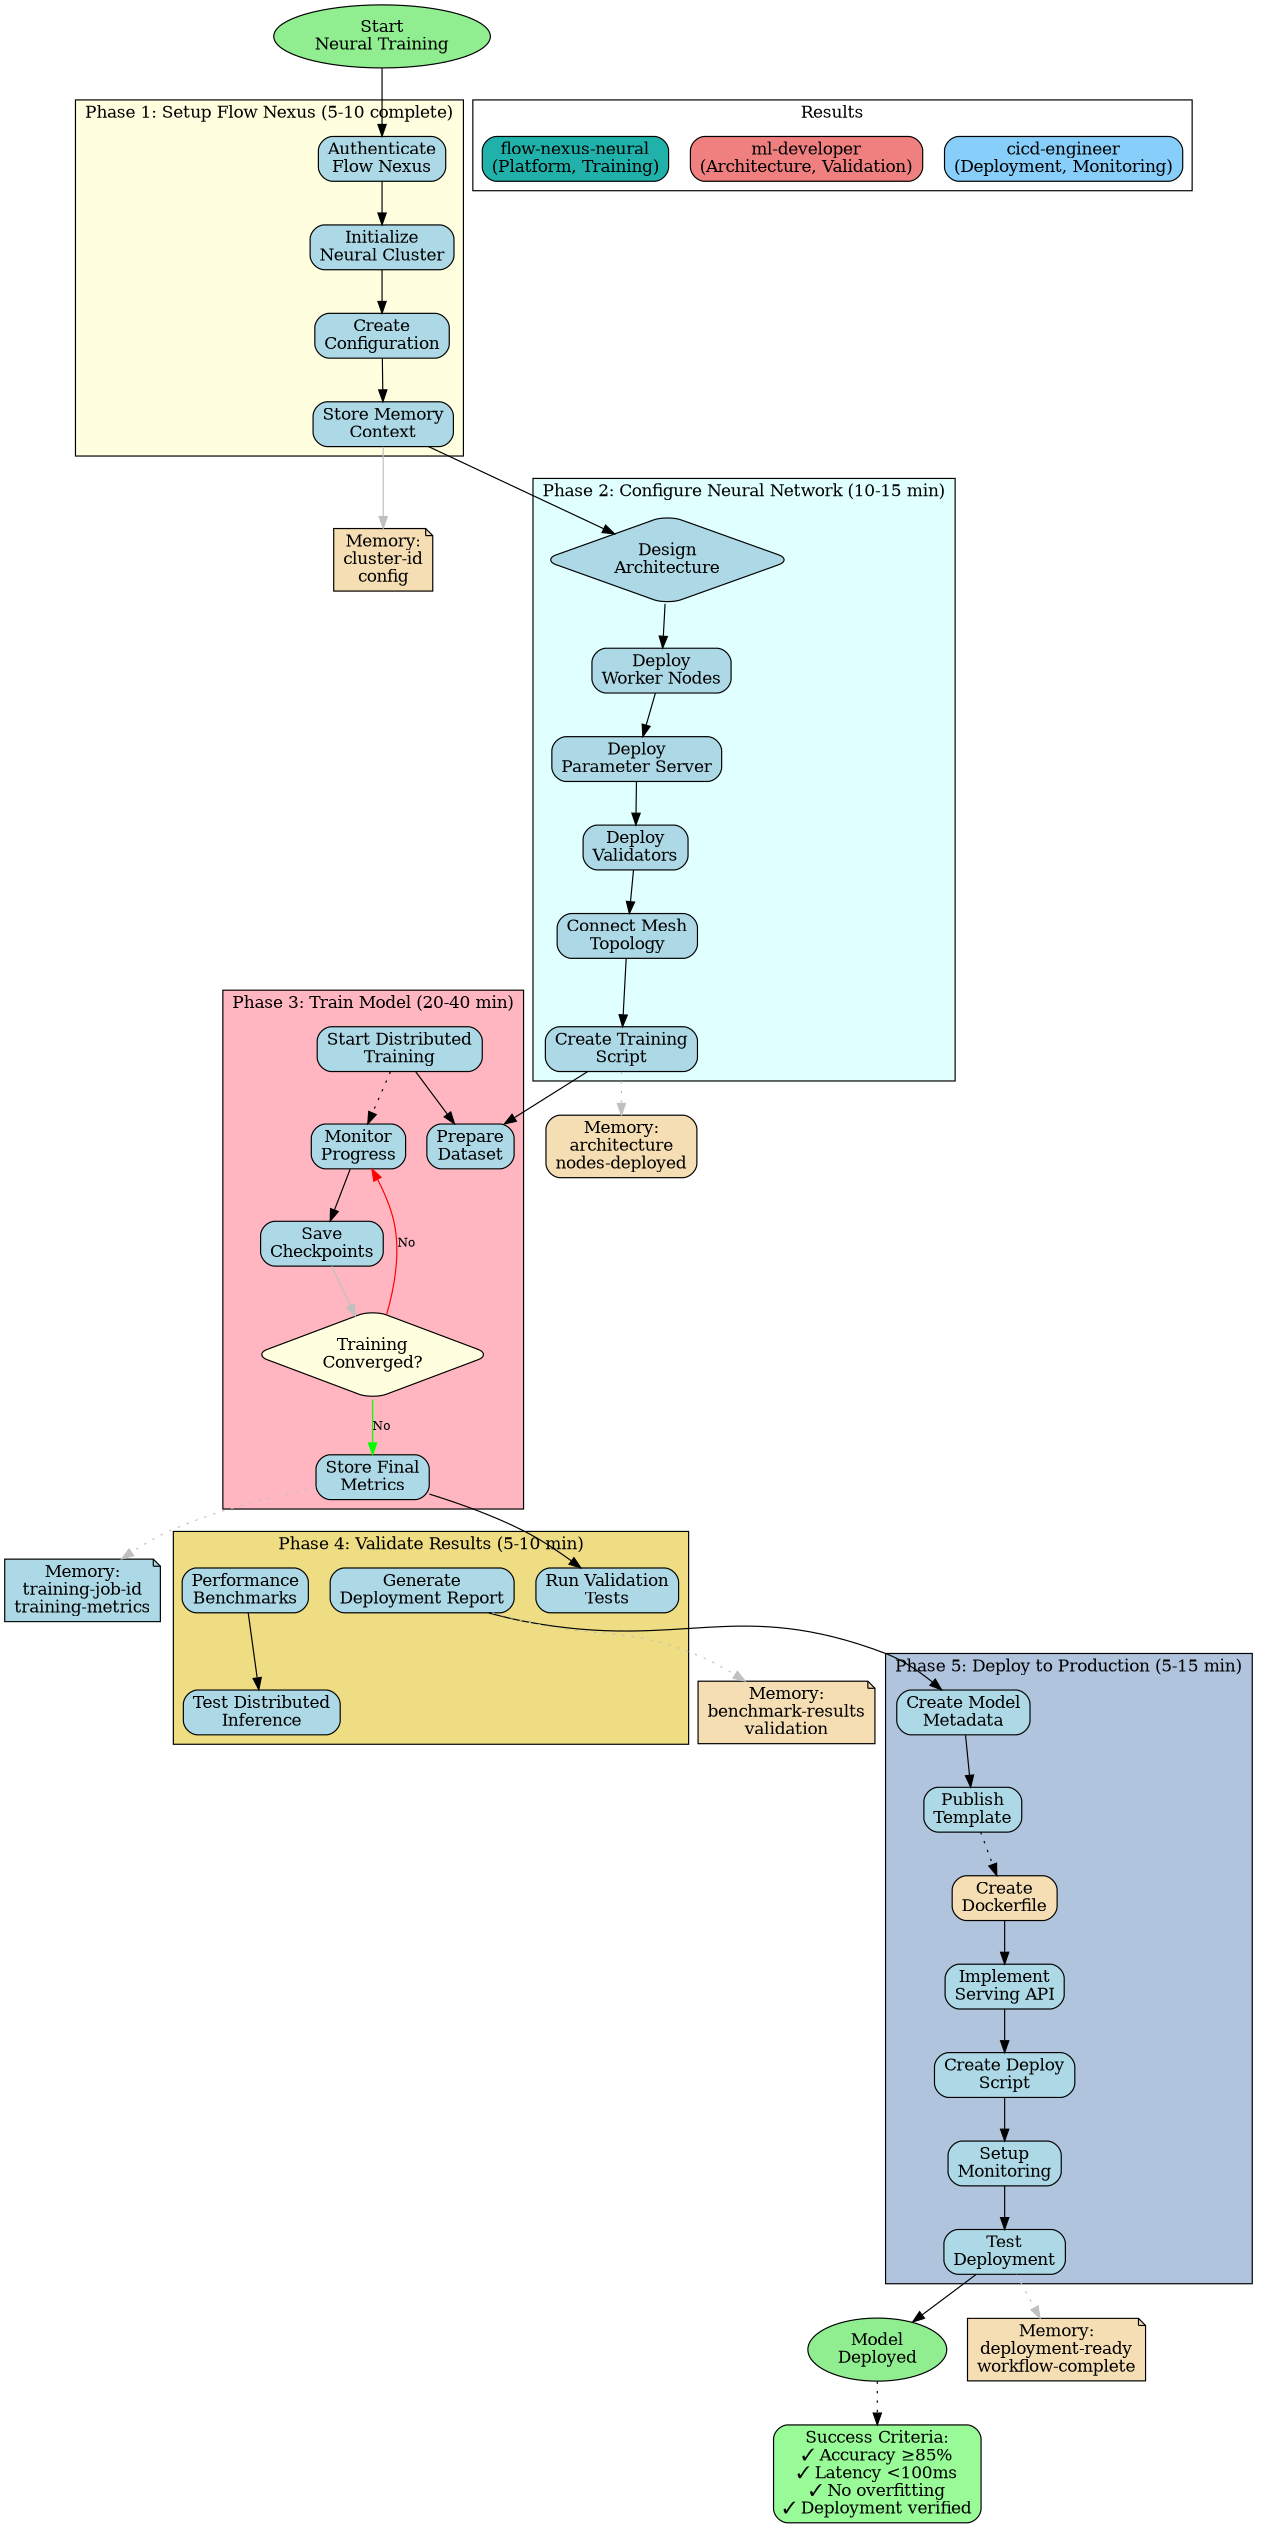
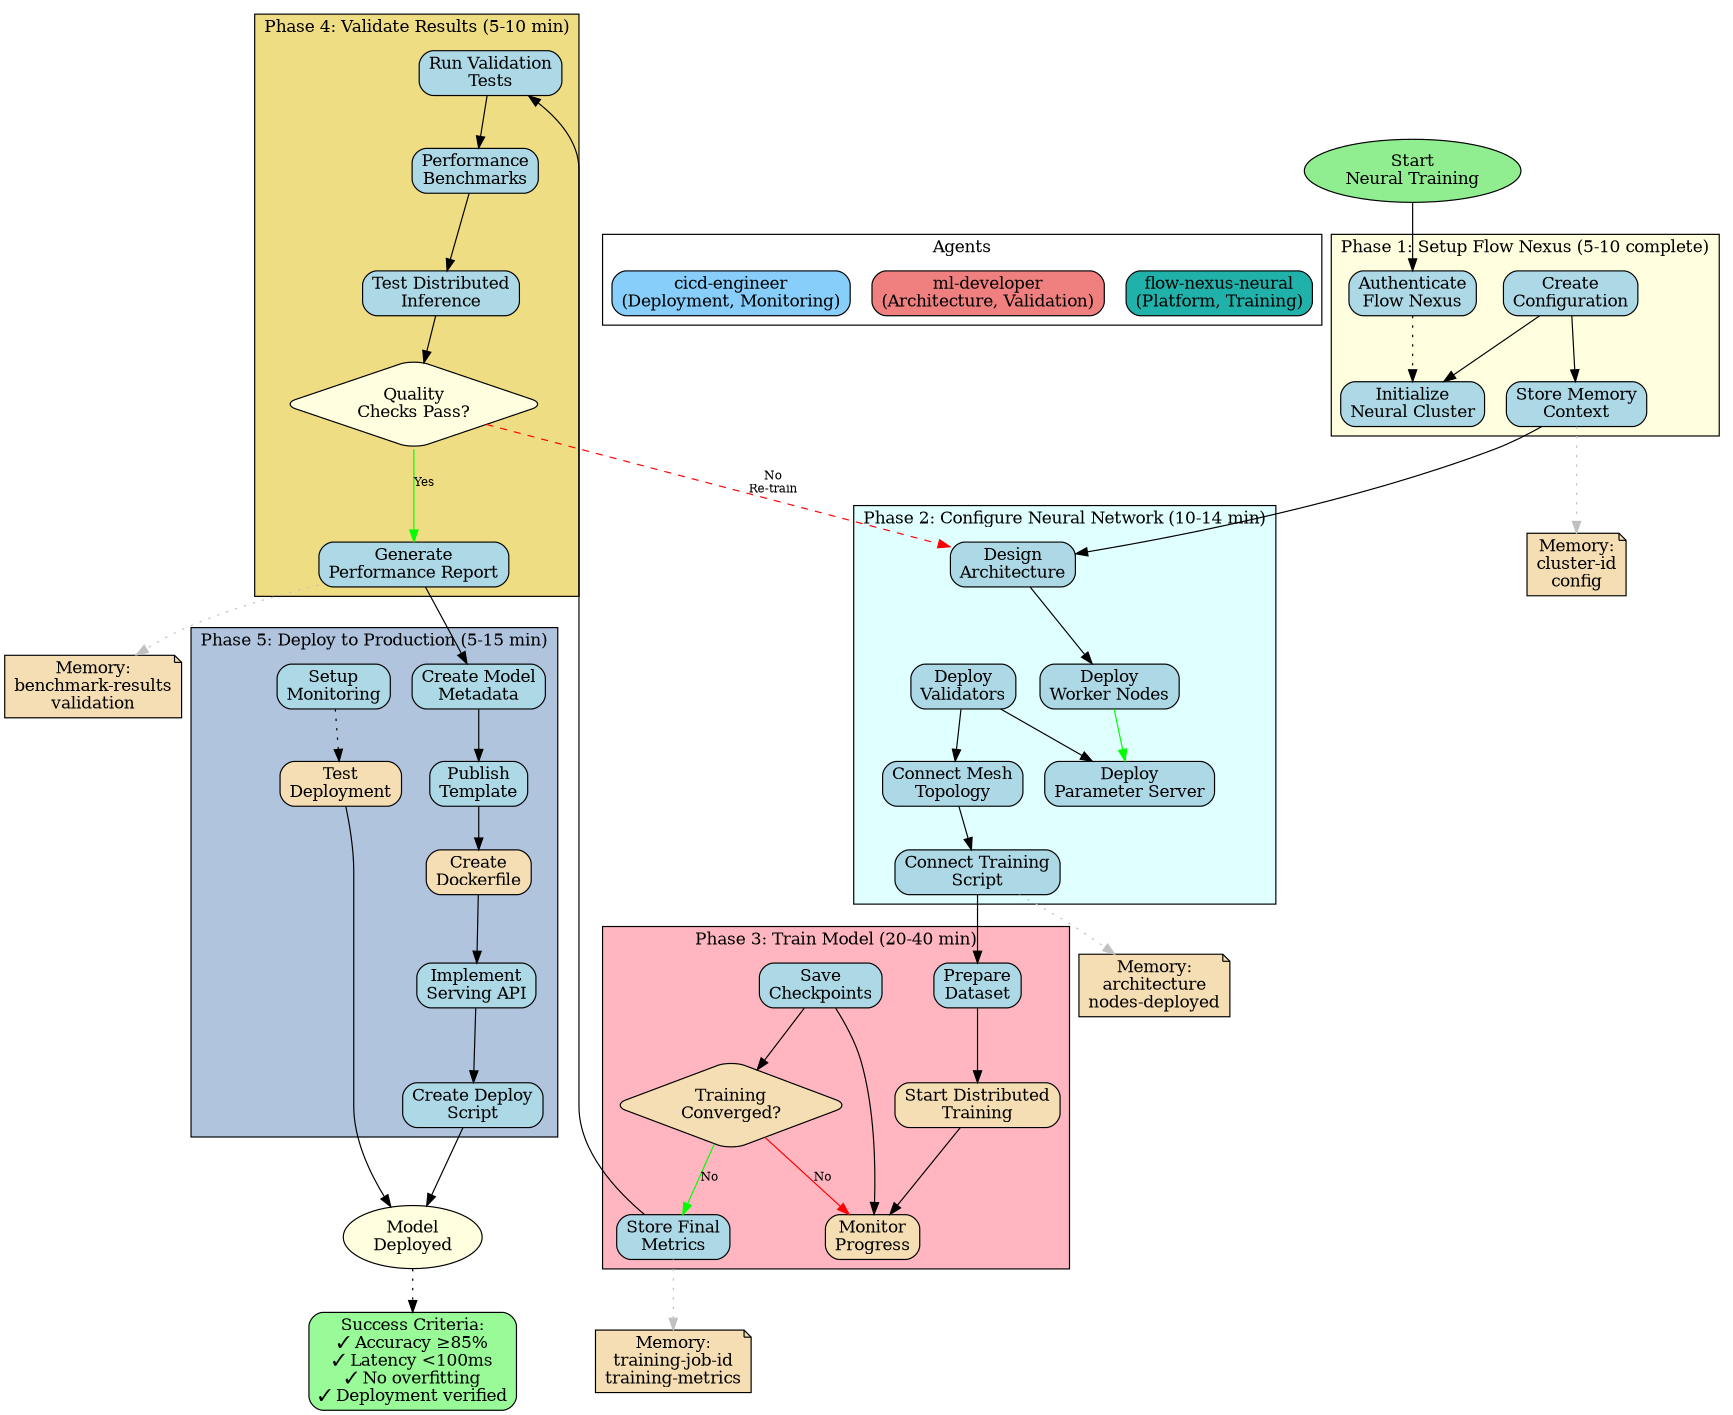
  digraph {
    fontname="DejaVu Serif"
    rankdir=TB
    node [fillcolor=lightblue fontname="DejaVu Serif" shape=box style="rounded,filled"]
    edge [fontname="DejaVu Serif" fontsize=10]
    n1 [label="Authenticate\nFlow Nexus"]
    n2 [label="Initialize\nNeural Cluster"]
    n3 [label="Create\nConfiguration"]
    n4 [label="Store Memory\nContext"]
-   n5 [label="Design\nArchitecture" shape=diamond]
+   n5 [label="Design\nArchitecture"]
    n6 [label="Deploy\nWorker Nodes"]
    n7 [label="Deploy\nParameter Server"]
    n8 [label="Deploy\nValidators"]
    n9 [label="Connect Mesh\nTopology"]
-   n10 [label="Create Training\nScript"]
+   n10 [label="Connect Training\nScript"]
    n11 [label="Prepare\nDataset"]
-   n12 [label="Start Distributed\nTraining"]
-   n13 [label="Monitor\nProgress"]
+   n12 [fillcolor=wheat label="Start Distributed\nTraining"]
+   n13 [fillcolor=wheat label="Monitor\nProgress"]
    n14 [label="Save\nCheckpoints"]
-   n15 [fillcolor=lightyellow label="Training\nConverged?" shape=diamond]
+   n15 [fillcolor=wheat label="Training\nConverged?" shape=diamond]
    n16 [label="Store Final\nMetrics"]
    n17 [label="Run Validation\nTests"]
    n18 [label="Performance\nBenchmarks"]
    n19 [label="Test Distributed\nInference"]
-   n21 [label="Generate\nDeployment Report"]
+   n20 [fillcolor=lightyellow label="Quality\nChecks Pass?" shape=diamond]
+   n21 [label="Generate\nPerformance Report"]
    n22 [label="Create Model\nMetadata"]
    n23 [label="Publish\nTemplate"]
    n24 [fillcolor=wheat label="Create\nDockerfile"]
    n25 [label="Implement\nServing API"]
    n26 [label="Create Deploy\nScript"]
    n27 [label="Setup\nMonitoring"]
-   n28 [label="Test\nDeployment"]
+   n28 [fillcolor=wheat label="Test\nDeployment"]
    n29 [fillcolor=lightcoral label="ml-developer\n(Architecture, Validation)"]
    n30 [fillcolor=lightseagreen label="flow-nexus-neural\n(Platform, Training)"]
    n31 [fillcolor=lightskyblue label="cicd-engineer\n(Deployment, Monitoring)"]
    n32 [fillcolor=wheat label="Memory:\ncluster-id\nconfig" shape=note]
-   n33 [fillcolor=wheat label="Memory:\narchitecture\nnodes-deployed"]
-   n34 [label="Memory:\ntraining-job-id\ntraining-metrics" shape=note]
+   n33 [fillcolor=wheat label="Memory:\narchitecture\nnodes-deployed" shape=note]
+   n34 [fillcolor=wheat label="Memory:\ntraining-job-id\ntraining-metrics" shape=note]
    n35 [fillcolor=wheat label="Memory:\nbenchmark-results\nvalidation" shape=note]
-   n36 [fillcolor=lightgreen label="Model\nDeployed" shape=ellipse]
-   n37 [fillcolor=wheat label="Memory:\ndeployment-ready\nworkflow-complete" shape=note]
+   n36 [fillcolor=lightyellow label="Model\nDeployed" shape=ellipse]
    n38 [fillcolor=lightgreen label="Start\nNeural Training" shape=ellipse]
    n39 [fillcolor=palegreen label="Success Criteria:\n✓ Accuracy ≥85%\n✓ Latency <100ms\n✓ No overfitting\n✓ Deployment verified"]
    subgraph cluster_1 {
      fillcolor=lightyellow
      label="Phase 1: Setup Flow Nexus (5-10 complete)"
      style=filled
      n1
      n2
      n3
      n4
    }
    subgraph cluster_2 {
      fillcolor=lightcyan
-     label="Phase 2: Configure Neural Network (10-15 min)"
+     label="Phase 2: Configure Neural Network (10-14 min)"
      style=filled
      n5
      n6
      n7
      n8
      n9
      n10
    }
    subgraph cluster_3 {
      fillcolor=lightpink
      label="Phase 3: Train Model (20-40 min)"
      style=filled
      n11
      n12
      n13
      n14
      n15
      n16
    }
    subgraph cluster_4 {
      fillcolor=lightgoldenrod
      label="Phase 4: Validate Results (5-10 min)"
      style=filled
      n17
      n18
      n19
+     n20
      n21
    }
    subgraph cluster_5 {
      fillcolor=lightsteelblue
      label="Phase 5: Deploy to Production (5-15 min)"
      style=filled
      n22
      n23
      n24
      n25
      n26
      n27
      n28
    }
    subgraph cluster_6 {
      fillcolor=white
-     label=Results
+     label=Agents
      style=filled
      n29
      n30
      n31
    }
-   n1 -> n2
-   n2 -> n3
+   n1 -> n2 [style=dotted]
+   n3 -> n2
    n3 -> n4
    n4 -> n5
-   n4 -> n32 [color=gray style=solid]
+   n4 -> n32 [color=gray style=dotted]
    n5 -> n6
-   n6 -> n7
-   n7 -> n8
+   n6 -> n7 [color=green]
+   n8 -> n7
    n8 -> n9
    n9 -> n10
    n10 -> n11
    n10 -> n33 [color=gray style=dotted]
-   n12 -> n11
-   n12 -> n13 [style=dotted]
-   n13 -> n14
-   n14 -> n15 [color=gray]
+   n11 -> n12
+   n12 -> n13
+   n14 -> n13
+   n14 -> n15
    n15 -> n13 [color=red label=No]
    n15 -> n16 [color=green label=No]
    n16 -> n17
    n16 -> n34 [color=gray style=dotted]
+   n17 -> n18
    n18 -> n19
+   n19 -> n20
+   n20 -> n5 [color=red label="No\nRe-train" style=dashed]
+   n20 -> n21 [color=green label=Yes]
    n21 -> n22
    n21 -> n35 [color=gray style=dotted]
    n22 -> n23
-   n23 -> n24 [style=dotted]
+   n23 -> n24
    n24 -> n25
    n25 -> n26
-   n26 -> n27
-   n27 -> n28
+   n26 -> n36
+   n27 -> n28 [style=dotted]
    n28 -> n36
-   n28 -> n37 [color=gray style=dotted]
    n29 -> n5 [style=invis]
    n30 -> n2 [style=invis]
    n31 -> n24 [style=invis]
    n36 -> n39 [style=dotted]
    n38 -> n1
  }
